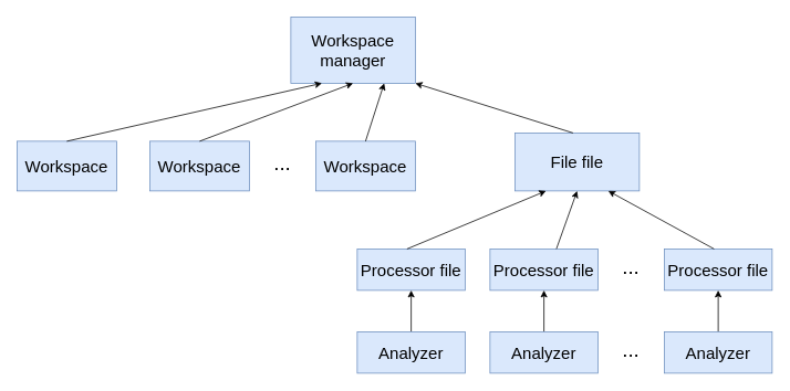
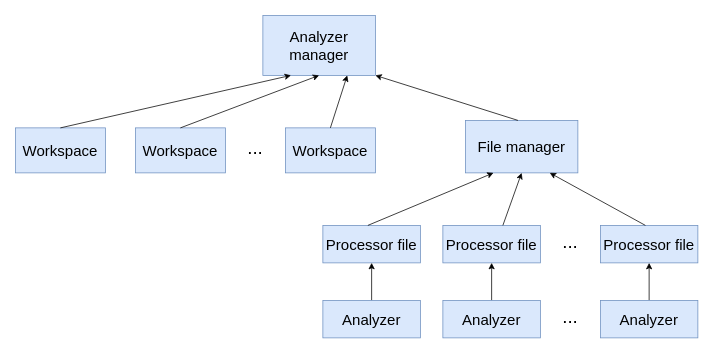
  <mxCell id="0" />
  <mxCell id="1" parent="0" />
- <mxCell id="2" value="Workspace manager" style="rounded=0;whiteSpace=wrap;html=1;fillColor=#dae8fc;strokeColor=#6c8ebf;fontSize=20;" parent="1" vertex="1"><mxGeometry x="350" y="20" width="150" height="80" as="geometry" /></mxCell>
+ <mxCell id="2" value="Analyzer manager" style="rounded=0;whiteSpace=wrap;html=1;fillColor=#dae8fc;strokeColor=#6c8ebf;fontSize=20;" parent="1" vertex="1"><mxGeometry x="350" y="20" width="150" height="80" as="geometry" /></mxCell>
  <mxCell id="3" value="Workspace" style="rounded=0;whiteSpace=wrap;html=1;fillColor=#dae8fc;strokeColor=#6c8ebf;fontSize=20;" vertex="1" parent="1"><mxGeometry x="20" y="170" width="120" height="60" as="geometry" /></mxCell>
  <mxCell id="4" value="Workspace" style="rounded=0;whiteSpace=wrap;html=1;fillColor=#dae8fc;strokeColor=#6c8ebf;fontSize=20;" vertex="1" parent="1"><mxGeometry x="180" y="170" width="120" height="60" as="geometry" /></mxCell>
  <mxCell id="5" value="Workspace" style="rounded=0;whiteSpace=wrap;html=1;fillColor=#dae8fc;strokeColor=#6c8ebf;fontSize=20;" vertex="1" parent="1"><mxGeometry x="380" y="170" width="120" height="60" as="geometry" /></mxCell>
- <mxCell id="6" value="File file" style="rounded=0;whiteSpace=wrap;html=1;fillColor=#dae8fc;strokeColor=#6c8ebf;fontSize=20;" vertex="1" parent="1"><mxGeometry x="620" y="160" width="150" height="70" as="geometry" /></mxCell>
+ <mxCell id="6" value="File manager" style="rounded=0;whiteSpace=wrap;html=1;fillColor=#dae8fc;strokeColor=#6c8ebf;fontSize=20;" vertex="1" parent="1"><mxGeometry x="620" y="160" width="150" height="70" as="geometry" /></mxCell>
  <mxCell id="7" value="Processor file" style="rounded=0;whiteSpace=wrap;html=1;fillColor=#dae8fc;strokeColor=#6c8ebf;fontSize=20;" vertex="1" parent="1"><mxGeometry x="430" y="300" width="130" height="50" as="geometry" /></mxCell>
  <mxCell id="8" value="&lt;font style=&quot;font-size: 25px&quot;&gt;...&lt;/font&gt;" style="text;html=1;strokeColor=none;fillColor=none;align=center;verticalAlign=middle;whiteSpace=wrap;rounded=0;fontSize=16;" vertex="1" parent="1"><mxGeometry x="320" y="185" width="40" height="20" as="geometry" /></mxCell>
  <mxCell id="9" value="Processor file" style="rounded=0;whiteSpace=wrap;html=1;fillColor=#dae8fc;strokeColor=#6c8ebf;fontSize=20;" vertex="1" parent="1"><mxGeometry x="590" y="300" width="130" height="50" as="geometry" /></mxCell>
  <mxCell id="10" value="Processor file" style="rounded=0;whiteSpace=wrap;html=1;fillColor=#dae8fc;strokeColor=#6c8ebf;fontSize=20;" vertex="1" parent="1"><mxGeometry x="800" y="300" width="130" height="50" as="geometry" /></mxCell>
  <mxCell id="11" value="&lt;font style=&quot;font-size: 25px&quot;&gt;...&lt;/font&gt;" style="text;html=1;strokeColor=none;fillColor=none;align=center;verticalAlign=middle;whiteSpace=wrap;rounded=0;fontSize=16;" vertex="1" parent="1"><mxGeometry x="740" y="310" width="40" height="20" as="geometry" /></mxCell>
  <mxCell id="12" style="edgeStyle=orthogonalEdgeStyle;rounded=0;orthogonalLoop=1;jettySize=auto;html=1;entryX=0.5;entryY=1;entryDx=0;entryDy=0;fontSize=16;" edge="1" parent="1" source="13" target="7"><mxGeometry relative="1" as="geometry" /></mxCell>
  <mxCell id="13" value="Analyzer" style="rounded=0;whiteSpace=wrap;html=1;fillColor=#dae8fc;strokeColor=#6c8ebf;fontSize=20;" vertex="1" parent="1"><mxGeometry x="430" y="400" width="130" height="50" as="geometry" /></mxCell>
  <mxCell id="14" style="edgeStyle=orthogonalEdgeStyle;rounded=0;orthogonalLoop=1;jettySize=auto;html=1;entryX=0.5;entryY=1;entryDx=0;entryDy=0;fontSize=16;" edge="1" parent="1" source="15" target="9"><mxGeometry relative="1" as="geometry" /></mxCell>
  <mxCell id="15" value="Analyzer" style="rounded=0;whiteSpace=wrap;html=1;fillColor=#dae8fc;strokeColor=#6c8ebf;fontSize=20;" vertex="1" parent="1"><mxGeometry x="590" y="400" width="130" height="50" as="geometry" /></mxCell>
  <mxCell id="16" style="edgeStyle=orthogonalEdgeStyle;rounded=0;orthogonalLoop=1;jettySize=auto;html=1;entryX=0.5;entryY=1;entryDx=0;entryDy=0;fontSize=16;" edge="1" parent="1" source="17" target="10"><mxGeometry relative="1" as="geometry" /></mxCell>
  <mxCell id="17" value="Analyzer" style="rounded=0;whiteSpace=wrap;html=1;fillColor=#dae8fc;strokeColor=#6c8ebf;fontSize=20;" vertex="1" parent="1"><mxGeometry x="800" y="400" width="130" height="50" as="geometry" /></mxCell>
  <mxCell id="18" value="&lt;font style=&quot;font-size: 25px&quot;&gt;...&lt;/font&gt;" style="text;html=1;strokeColor=none;fillColor=none;align=center;verticalAlign=middle;whiteSpace=wrap;rounded=0;fontSize=16;" vertex="1" parent="1"><mxGeometry x="740" y="410" width="40" height="20" as="geometry" /></mxCell>
  <mxCell id="19" value="" style="endArrow=classic;html=1;fontSize=16;entryX=0.25;entryY=1;entryDx=0;entryDy=0;" edge="1" parent="1" target="6"><mxGeometry width="50" height="50" relative="1" as="geometry"><mxPoint x="490" y="300" as="sourcePoint" /><mxPoint x="540" y="250" as="targetPoint" /></mxGeometry></mxCell>
  <mxCell id="20" value="" style="endArrow=classic;html=1;fontSize=16;entryX=1;entryY=1;entryDx=0;entryDy=0;" edge="1" parent="1" target="2"><mxGeometry width="50" height="50" relative="1" as="geometry"><mxPoint x="690" y="160" as="sourcePoint" /><mxPoint x="740" y="110" as="targetPoint" /></mxGeometry></mxCell>
  <mxCell id="21" value="" style="endArrow=classic;html=1;fontSize=16;entryX=0.75;entryY=1;entryDx=0;entryDy=0;" edge="1" parent="1" target="6"><mxGeometry width="50" height="50" relative="1" as="geometry"><mxPoint x="860" y="300" as="sourcePoint" /><mxPoint x="910" y="250" as="targetPoint" /></mxGeometry></mxCell>
  <mxCell id="22" value="" style="endArrow=classic;html=1;fontSize=16;entryX=0.5;entryY=1;entryDx=0;entryDy=0;exitX=0.5;exitY=0;exitDx=0;exitDy=0;" edge="1" parent="1" source="4" target="2"><mxGeometry width="50" height="50" relative="1" as="geometry"><mxPoint x="690" y="300" as="sourcePoint" /><mxPoint x="740" y="250" as="targetPoint" /></mxGeometry></mxCell>
  <mxCell id="23" value="" style="endArrow=classic;html=1;fontSize=16;entryX=0.25;entryY=1;entryDx=0;entryDy=0;" edge="1" parent="1" target="2"><mxGeometry width="50" height="50" relative="1" as="geometry"><mxPoint x="80" y="170" as="sourcePoint" /><mxPoint x="247.5" y="100" as="targetPoint" /></mxGeometry></mxCell>
  <mxCell id="24" value="" style="endArrow=classic;html=1;fontSize=16;entryX=0.5;entryY=1;entryDx=0;entryDy=0;" edge="1" parent="1" target="6"><mxGeometry width="50" height="50" relative="1" as="geometry"><mxPoint x="670" y="300" as="sourcePoint" /><mxPoint x="705" y="230" as="targetPoint" /></mxGeometry></mxCell>
  <mxCell id="25" value="" style="endArrow=classic;html=1;fontSize=16;entryX=0.75;entryY=1;entryDx=0;entryDy=0;exitX=0.5;exitY=0;exitDx=0;exitDy=0;" edge="1" parent="1" source="5" target="2"><mxGeometry width="50" height="50" relative="1" as="geometry"><mxPoint x="710" y="310" as="sourcePoint" /><mxPoint x="745" y="240" as="targetPoint" /></mxGeometry></mxCell>
